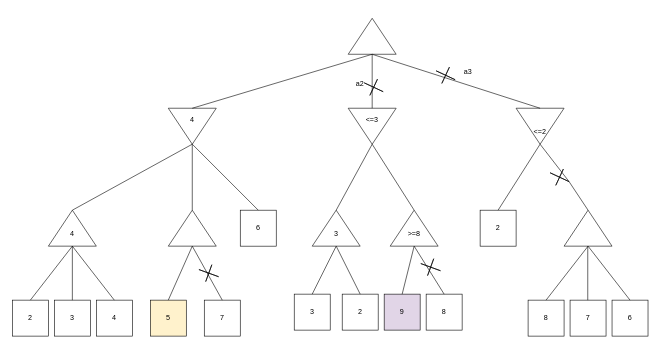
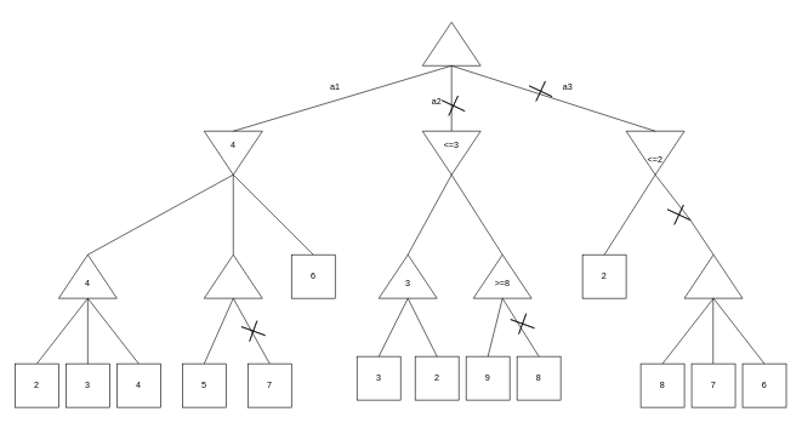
  <mxCell id="0" />
  <mxCell id="1" parent="0" />
  <mxCell id="2" value="" style="triangle;whiteSpace=wrap;html=1;rotation=-90;" parent="1" vertex="1"><mxGeometry x="590" y="20" width="60" height="80" as="geometry" /></mxCell>
  <mxCell id="3" value="" style="triangle;whiteSpace=wrap;html=1;rotation=90;" parent="1" vertex="1"><mxGeometry x="290" y="170" width="60" height="80" as="geometry" /></mxCell>
  <mxCell id="4" value="" style="triangle;whiteSpace=wrap;html=1;rotation=90;" parent="1" vertex="1"><mxGeometry x="590" y="170" width="60" height="80" as="geometry" /></mxCell>
  <mxCell id="5" value="" style="triangle;whiteSpace=wrap;html=1;rotation=90;" parent="1" vertex="1"><mxGeometry x="870" y="170" width="60" height="80" as="geometry" /></mxCell>
  <mxCell id="6" value="" style="triangle;whiteSpace=wrap;html=1;rotation=-90;" parent="1" vertex="1"><mxGeometry x="290" y="340" width="60" height="80" as="geometry" /></mxCell>
  <mxCell id="7" value="" style="triangle;whiteSpace=wrap;html=1;rotation=-90;" parent="1" vertex="1"><mxGeometry x="90" y="340" width="60" height="80" as="geometry" /></mxCell>
  <mxCell id="8" value="6" style="whiteSpace=wrap;html=1;aspect=fixed;" parent="1" vertex="1"><mxGeometry x="400" y="350" width="60" height="60" as="geometry" /></mxCell>
  <mxCell id="9" value="" style="endArrow=none;html=1;entryX=1;entryY=0.5;entryDx=0;entryDy=0;exitX=1;exitY=0.5;exitDx=0;exitDy=0;" parent="1" source="7" target="3" edge="1"><mxGeometry width="50" height="50" relative="1" as="geometry"><mxPoint x="190" y="350" as="sourcePoint" /><mxPoint x="560" y="370" as="targetPoint" /></mxGeometry></mxCell>
  <mxCell id="10" value="" style="endArrow=none;html=1;entryX=1;entryY=0.5;entryDx=0;entryDy=0;exitX=1;exitY=0.5;exitDx=0;exitDy=0;" parent="1" source="6" target="3" edge="1"><mxGeometry width="50" height="50" relative="1" as="geometry"><mxPoint x="200" y="360" as="sourcePoint" /><mxPoint x="330" y="250" as="targetPoint" /></mxGeometry></mxCell>
  <mxCell id="11" value="" style="endArrow=none;html=1;entryX=1;entryY=0.5;entryDx=0;entryDy=0;exitX=0.5;exitY=0;exitDx=0;exitDy=0;" parent="1" target="3" edge="1"><mxGeometry width="50" height="50" relative="1" as="geometry"><mxPoint x="430" y="350" as="sourcePoint" /><mxPoint x="330" y="250" as="targetPoint" /></mxGeometry></mxCell>
  <mxCell id="12" value="" style="endArrow=none;html=1;entryX=0;entryY=0.5;entryDx=0;entryDy=0;exitX=0;exitY=0.5;exitDx=0;exitDy=0;" parent="1" source="3" target="2" edge="1"><mxGeometry width="50" height="50" relative="1" as="geometry"><mxPoint x="450" y="370" as="sourcePoint" /><mxPoint x="450" y="260" as="targetPoint" /></mxGeometry></mxCell>
  <mxCell id="13" value="" style="endArrow=none;html=1;entryX=0;entryY=0.5;entryDx=0;entryDy=0;exitX=0;exitY=0.5;exitDx=0;exitDy=0;" parent="1" source="4" target="2" edge="1"><mxGeometry width="50" height="50" relative="1" as="geometry"><mxPoint x="440" y="190" as="sourcePoint" /><mxPoint x="630" y="100" as="targetPoint" /></mxGeometry></mxCell>
  <mxCell id="14" value="" style="endArrow=none;html=1;entryX=0;entryY=0.5;entryDx=0;entryDy=0;exitX=0;exitY=0.5;exitDx=0;exitDy=0;" parent="1" source="5" target="2" edge="1"><mxGeometry width="50" height="50" relative="1" as="geometry"><mxPoint x="630" y="190" as="sourcePoint" /><mxPoint x="630" y="100" as="targetPoint" /></mxGeometry></mxCell>
  <mxCell id="15" value="" style="triangle;whiteSpace=wrap;html=1;rotation=-90;" parent="1" vertex="1"><mxGeometry x="530" y="340" width="60" height="80" as="geometry" /></mxCell>
  <mxCell id="16" value="" style="endArrow=none;html=1;entryX=1;entryY=0.5;entryDx=0;entryDy=0;exitX=1;exitY=0.5;exitDx=0;exitDy=0;" parent="1" source="15" target="4" edge="1"><mxGeometry width="50" height="50" relative="1" as="geometry"><mxPoint x="620" y="420" as="sourcePoint" /><mxPoint x="670" y="370" as="targetPoint" /></mxGeometry></mxCell>
  <mxCell id="17" value="" style="triangle;whiteSpace=wrap;html=1;rotation=-90;" parent="1" vertex="1"><mxGeometry x="660" y="340" width="60" height="80" as="geometry" /></mxCell>
  <mxCell id="18" value="" style="endArrow=none;html=1;entryX=1;entryY=0.5;entryDx=0;entryDy=0;exitX=1;exitY=0.5;exitDx=0;exitDy=0;" parent="1" source="17" target="4" edge="1"><mxGeometry width="50" height="50" relative="1" as="geometry"><mxPoint x="500" y="360" as="sourcePoint" /><mxPoint x="630" y="250" as="targetPoint" /></mxGeometry></mxCell>
  <mxCell id="19" value="2" style="whiteSpace=wrap;html=1;aspect=fixed;" parent="1" vertex="1"><mxGeometry x="800" y="350" width="60" height="60" as="geometry" /></mxCell>
  <mxCell id="20" value="" style="triangle;whiteSpace=wrap;html=1;rotation=-90;" parent="1" vertex="1"><mxGeometry x="950" y="340" width="60" height="80" as="geometry" /></mxCell>
  <mxCell id="21" value="" style="endArrow=none;html=1;entryX=1;entryY=0.5;entryDx=0;entryDy=0;exitX=0.5;exitY=0;exitDx=0;exitDy=0;" parent="1" source="19" target="5" edge="1"><mxGeometry width="50" height="50" relative="1" as="geometry"><mxPoint x="820" y="410" as="sourcePoint" /><mxPoint x="870" y="360" as="targetPoint" /></mxGeometry></mxCell>
  <mxCell id="22" value="" style="endArrow=none;html=1;entryX=1;entryY=0.5;entryDx=0;entryDy=0;exitX=1;exitY=0.5;exitDx=0;exitDy=0;startArrow=none;" parent="1" source="60" target="5" edge="1"><mxGeometry width="50" height="50" relative="1" as="geometry"><mxPoint x="840" y="360" as="sourcePoint" /><mxPoint x="910" y="250" as="targetPoint" /></mxGeometry></mxCell>
  <mxCell id="23" value="2" style="whiteSpace=wrap;html=1;aspect=fixed;" parent="1" vertex="1"><mxGeometry x="20" y="500" width="60" height="60" as="geometry" /></mxCell>
  <mxCell id="24" value="3" style="whiteSpace=wrap;html=1;aspect=fixed;" parent="1" vertex="1"><mxGeometry x="90" y="500" width="60" height="60" as="geometry" /></mxCell>
  <mxCell id="25" value="4" style="whiteSpace=wrap;html=1;aspect=fixed;" parent="1" vertex="1"><mxGeometry x="160" y="500" width="60" height="60" as="geometry" /></mxCell>
  <mxCell id="26" value="" style="endArrow=none;html=1;entryX=0;entryY=0.5;entryDx=0;entryDy=0;exitX=0.5;exitY=0;exitDx=0;exitDy=0;" parent="1" source="23" target="7" edge="1"><mxGeometry width="50" height="50" relative="1" as="geometry"><mxPoint x="480" y="430" as="sourcePoint" /><mxPoint x="530" y="380" as="targetPoint" /></mxGeometry></mxCell>
  <mxCell id="27" value="" style="endArrow=none;html=1;entryX=0;entryY=0.5;entryDx=0;entryDy=0;exitX=0.5;exitY=0;exitDx=0;exitDy=0;" parent="1" source="24" target="7" edge="1"><mxGeometry width="50" height="50" relative="1" as="geometry"><mxPoint x="20" y="510" as="sourcePoint" /><mxPoint x="130" y="420" as="targetPoint" /></mxGeometry></mxCell>
  <mxCell id="28" value="" style="endArrow=none;html=1;entryX=0;entryY=0.5;entryDx=0;entryDy=0;exitX=0.5;exitY=0;exitDx=0;exitDy=0;" parent="1" source="25" target="7" edge="1"><mxGeometry width="50" height="50" relative="1" as="geometry"><mxPoint x="130" y="510" as="sourcePoint" /><mxPoint x="130" y="420" as="targetPoint" /></mxGeometry></mxCell>
- <mxCell id="29" value="5" style="whiteSpace=wrap;html=1;aspect=fixed;fillColor=#fff2cc;" parent="1" vertex="1"><mxGeometry x="250" y="500" width="60" height="60" as="geometry" /></mxCell>
+ <mxCell id="29" value="5" style="whiteSpace=wrap;html=1;aspect=fixed;" parent="1" vertex="1"><mxGeometry x="250" y="500" width="60" height="60" as="geometry" /></mxCell>
  <mxCell id="30" value="7" style="whiteSpace=wrap;html=1;aspect=fixed;" parent="1" vertex="1"><mxGeometry x="340" y="500" width="60" height="60" as="geometry" /></mxCell>
  <mxCell id="31" value="" style="endArrow=none;html=1;entryX=0;entryY=0.5;entryDx=0;entryDy=0;exitX=0.5;exitY=0;exitDx=0;exitDy=0;" parent="1" source="29" target="6" edge="1"><mxGeometry width="50" height="50" relative="1" as="geometry"><mxPoint x="550" y="430" as="sourcePoint" /><mxPoint x="600" y="380" as="targetPoint" /></mxGeometry></mxCell>
  <mxCell id="32" value="" style="endArrow=none;html=1;entryX=0;entryY=0.5;entryDx=0;entryDy=0;exitX=0.5;exitY=0;exitDx=0;exitDy=0;" parent="1" source="30" target="6" edge="1"><mxGeometry width="50" height="50" relative="1" as="geometry"><mxPoint x="290" y="510" as="sourcePoint" /><mxPoint x="330" y="420" as="targetPoint" /></mxGeometry></mxCell>
  <mxCell id="33" value="3" style="whiteSpace=wrap;html=1;aspect=fixed;" parent="1" vertex="1"><mxGeometry x="490" y="490" width="60" height="60" as="geometry" /></mxCell>
  <mxCell id="34" value="2" style="whiteSpace=wrap;html=1;aspect=fixed;" parent="1" vertex="1"><mxGeometry x="570" y="490" width="60" height="60" as="geometry" /></mxCell>
  <mxCell id="35" value="" style="endArrow=none;html=1;entryX=0;entryY=0.5;entryDx=0;entryDy=0;exitX=0.5;exitY=0;exitDx=0;exitDy=0;" parent="1" source="33" target="15" edge="1"><mxGeometry width="50" height="50" relative="1" as="geometry"><mxPoint x="380" y="510" as="sourcePoint" /><mxPoint x="330" y="420" as="targetPoint" /></mxGeometry></mxCell>
  <mxCell id="36" value="" style="endArrow=none;html=1;entryX=0;entryY=0.5;entryDx=0;entryDy=0;exitX=0.5;exitY=0;exitDx=0;exitDy=0;" parent="1" source="34" target="15" edge="1"><mxGeometry width="50" height="50" relative="1" as="geometry"><mxPoint x="530" y="500" as="sourcePoint" /><mxPoint x="570" y="420" as="targetPoint" /></mxGeometry></mxCell>
- <mxCell id="37" value="9" style="whiteSpace=wrap;html=1;aspect=fixed;fillColor=#e1d5e7;" parent="1" vertex="1"><mxGeometry x="640" y="490" width="60" height="60" as="geometry" /></mxCell>
+ <mxCell id="37" value="9" style="whiteSpace=wrap;html=1;aspect=fixed;" parent="1" vertex="1"><mxGeometry x="640" y="490" width="60" height="60" as="geometry" /></mxCell>
  <mxCell id="38" value="8" style="whiteSpace=wrap;html=1;aspect=fixed;" parent="1" vertex="1"><mxGeometry x="710" y="490" width="60" height="60" as="geometry" /></mxCell>
  <mxCell id="39" value="" style="endArrow=none;html=1;entryX=0;entryY=0.5;entryDx=0;entryDy=0;exitX=0.5;exitY=0;exitDx=0;exitDy=0;" parent="1" source="37" target="17" edge="1"><mxGeometry width="50" height="50" relative="1" as="geometry"><mxPoint x="610" y="500" as="sourcePoint" /><mxPoint x="570" y="420" as="targetPoint" /></mxGeometry></mxCell>
  <mxCell id="40" value="" style="endArrow=none;html=1;entryX=0;entryY=0.5;entryDx=0;entryDy=0;exitX=0.5;exitY=0;exitDx=0;exitDy=0;" parent="1" source="38" target="17" edge="1"><mxGeometry width="50" height="50" relative="1" as="geometry"><mxPoint x="530" y="500" as="sourcePoint" /><mxPoint x="570" y="420" as="targetPoint" /></mxGeometry></mxCell>
  <mxCell id="41" value="8" style="whiteSpace=wrap;html=1;aspect=fixed;" parent="1" vertex="1"><mxGeometry x="880" y="500" width="60" height="60" as="geometry" /></mxCell>
  <mxCell id="42" value="7" style="whiteSpace=wrap;html=1;aspect=fixed;" parent="1" vertex="1"><mxGeometry x="950" y="500" width="60" height="60" as="geometry" /></mxCell>
  <mxCell id="43" value="6" style="whiteSpace=wrap;html=1;aspect=fixed;" parent="1" vertex="1"><mxGeometry x="1020" y="500" width="60" height="60" as="geometry" /></mxCell>
  <mxCell id="44" value="" style="endArrow=none;html=1;entryX=0;entryY=0.5;entryDx=0;entryDy=0;exitX=0.5;exitY=0;exitDx=0;exitDy=0;" parent="1" edge="1"><mxGeometry width="50" height="50" relative="1" as="geometry"><mxPoint x="979.5" y="500" as="sourcePoint" /><mxPoint x="979.5" y="410" as="targetPoint" /></mxGeometry></mxCell>
  <mxCell id="45" value="" style="endArrow=none;html=1;entryX=0;entryY=0.5;entryDx=0;entryDy=0;exitX=0.5;exitY=0;exitDx=0;exitDy=0;" parent="1" source="41" target="20" edge="1"><mxGeometry width="50" height="50" relative="1" as="geometry"><mxPoint x="989.5" y="510" as="sourcePoint" /><mxPoint x="989.5" y="420" as="targetPoint" /></mxGeometry></mxCell>
  <mxCell id="46" value="" style="endArrow=none;html=1;entryX=0;entryY=0.5;entryDx=0;entryDy=0;exitX=0.5;exitY=0;exitDx=0;exitDy=0;" parent="1" source="43" target="20" edge="1"><mxGeometry width="50" height="50" relative="1" as="geometry"><mxPoint x="1020" y="500" as="sourcePoint" /><mxPoint x="1090" y="410" as="targetPoint" /></mxGeometry></mxCell>
+ <mxCell id="47" value="a1" style="text;html=1;strokeColor=none;fillColor=none;align=center;verticalAlign=middle;whiteSpace=wrap;rounded=0;" parent="1" vertex="1"><mxGeometry x="440" y="110" width="40" height="20" as="geometry" /></mxCell>
  <mxCell id="48" value="a2" style="text;html=1;strokeColor=none;fillColor=none;align=center;verticalAlign=middle;whiteSpace=wrap;rounded=0;" parent="1" vertex="1"><mxGeometry x="580" y="130" width="40" height="20" as="geometry" /></mxCell>
  <mxCell id="49" value="a3" style="text;html=1;strokeColor=none;fillColor=none;align=center;verticalAlign=middle;whiteSpace=wrap;rounded=0;" parent="1" vertex="1"><mxGeometry x="760" y="110" width="40" height="20" as="geometry" /></mxCell>
  <mxCell id="50" value="4" style="text;html=1;strokeColor=none;fillColor=none;align=center;verticalAlign=middle;whiteSpace=wrap;rounded=0;" vertex="1" parent="1"><mxGeometry x="100" y="380" width="40" height="20" as="geometry" /></mxCell>
  <mxCell id="51" value="4" style="text;html=1;strokeColor=none;fillColor=none;align=center;verticalAlign=middle;whiteSpace=wrap;rounded=0;" vertex="1" parent="1"><mxGeometry x="300" y="190" width="40" height="20" as="geometry" /></mxCell>
  <mxCell id="52" value="" style="shape=cross;whiteSpace=wrap;html=1;rotation=20;size=0;" vertex="1" parent="1"><mxGeometry x="330" y="440" width="35" height="30" as="geometry" /></mxCell>
  <mxCell id="53" value="3" style="text;html=1;strokeColor=none;fillColor=none;align=center;verticalAlign=middle;whiteSpace=wrap;rounded=0;" vertex="1" parent="1"><mxGeometry x="540" y="380" width="40" height="20" as="geometry" /></mxCell>
  <mxCell id="54" value="&amp;gt;=8" style="text;html=1;strokeColor=none;fillColor=none;align=center;verticalAlign=middle;whiteSpace=wrap;rounded=0;" vertex="1" parent="1"><mxGeometry x="670" y="380" width="40" height="20" as="geometry" /></mxCell>
  <mxCell id="55" value="" style="shape=cross;whiteSpace=wrap;html=1;rotation=20;size=0;" vertex="1" parent="1"><mxGeometry x="700" y="430" width="35" height="30" as="geometry" /></mxCell>
  <mxCell id="56" value="&amp;lt;=3" style="text;html=1;strokeColor=none;fillColor=none;align=center;verticalAlign=middle;whiteSpace=wrap;rounded=0;" vertex="1" parent="1"><mxGeometry x="600" y="190" width="40" height="20" as="geometry" /></mxCell>
  <mxCell id="57" value="" style="shape=cross;whiteSpace=wrap;html=1;rotation=25;size=0;" vertex="1" parent="1"><mxGeometry x="605" y="130" width="35" height="30" as="geometry" /></mxCell>
  <mxCell id="58" value="&amp;lt;=2" style="text;html=1;strokeColor=none;fillColor=none;align=center;verticalAlign=middle;whiteSpace=wrap;rounded=0;" vertex="1" parent="1"><mxGeometry x="880" y="210" width="40" height="20" as="geometry" /></mxCell>
  <mxCell id="59" value="" style="shape=cross;whiteSpace=wrap;html=1;rotation=25;size=0;" vertex="1" parent="1"><mxGeometry x="725" y="110" width="35" height="30" as="geometry" /></mxCell>
  <mxCell id="60" value="" style="shape=cross;whiteSpace=wrap;html=1;rotation=25;size=0;" vertex="1" parent="1"><mxGeometry x="915" y="280" width="35" height="30" as="geometry" /></mxCell>
  <mxCell id="61" value="" style="endArrow=none;html=1;entryX=1;entryY=0.5;entryDx=0;entryDy=0;exitX=1;exitY=0.5;exitDx=0;exitDy=0;" edge="1" parent="1" source="20" target="60"><mxGeometry width="50" height="50" relative="1" as="geometry"><mxPoint x="980" y="350" as="sourcePoint" /><mxPoint x="900" y="240" as="targetPoint" /></mxGeometry></mxCell>
